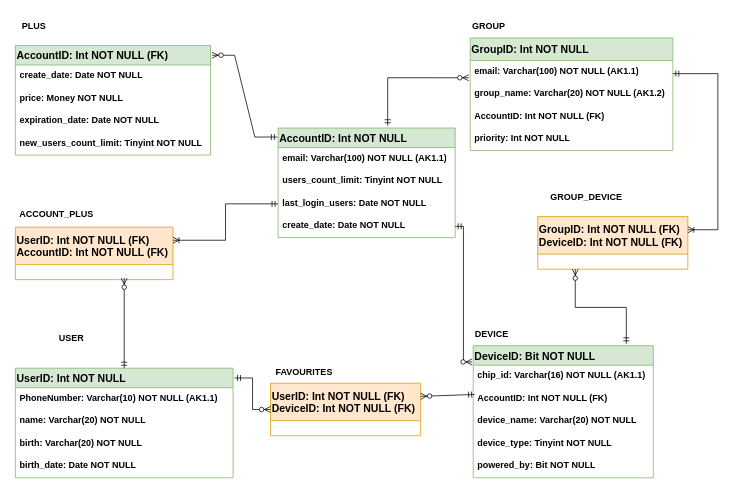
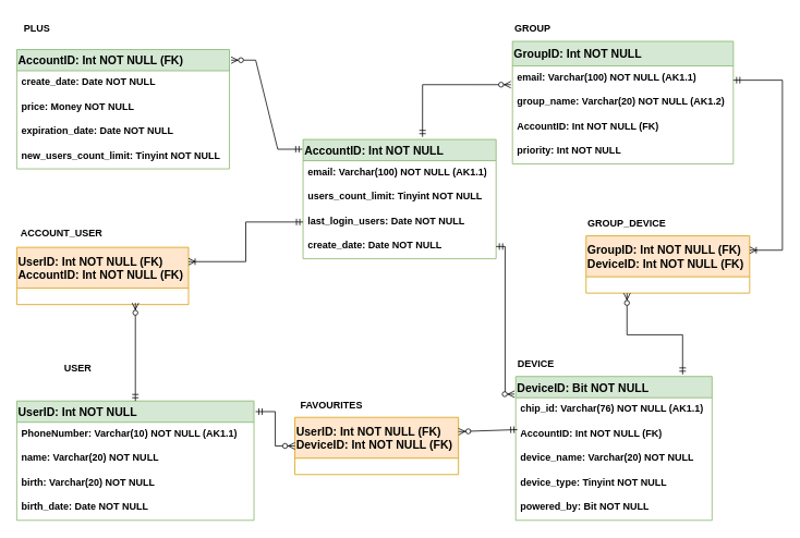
  <mxCell id="0" />
  <mxCell id="1" parent="0" />
  <mxCell id="2" value="AccountID: Int NOT NULL" style="swimlane;fontStyle=1;childLayout=stackLayout;horizontal=1;startSize=26;horizontalStack=0;resizeParent=1;resizeParentMax=0;resizeLast=0;collapsible=1;marginBottom=0;align=left;fontSize=14;fillColor=#d5e8d4;strokeColor=#82b366;" parent="1" vertex="1"><mxGeometry x="370" y="170" width="236" height="146" as="geometry" /></mxCell>
  <mxCell id="3" value="&lt;b&gt;email: Varchar(100) NOT NULL (AK1.1)&lt;/b&gt;" style="text;strokeColor=none;fillColor=none;spacingLeft=4;spacingRight=4;overflow=hidden;rotatable=0;points=[[0,0.5],[1,0.5]];portConstraint=eastwest;fontSize=12;whiteSpace=wrap;html=1;" parent="2" vertex="1"><mxGeometry y="26" width="236" height="30" as="geometry" /></mxCell>
  <mxCell id="4" value="&lt;b&gt;users_count_limit: Tinyint NOT NULL&lt;/b&gt;" style="text;strokeColor=none;fillColor=none;spacingLeft=4;spacingRight=4;overflow=hidden;rotatable=0;points=[[0,0.5],[1,0.5]];portConstraint=eastwest;fontSize=12;whiteSpace=wrap;html=1;" parent="2" vertex="1"><mxGeometry y="56" width="236" height="30" as="geometry" /></mxCell>
  <mxCell id="5" value="&lt;b&gt;last_login_users: Date NOT NULL&lt;/b&gt;" style="text;strokeColor=none;fillColor=none;spacingLeft=4;spacingRight=4;overflow=hidden;rotatable=0;points=[[0,0.5],[1,0.5]];portConstraint=eastwest;fontSize=12;whiteSpace=wrap;html=1;" parent="2" vertex="1"><mxGeometry y="86" width="236" height="30" as="geometry" /></mxCell>
  <mxCell id="6" value="&lt;b&gt;create_date: Date NOT NULL&lt;/b&gt;" style="text;strokeColor=none;fillColor=none;spacingLeft=4;spacingRight=4;overflow=hidden;rotatable=0;points=[[0,0.5],[1,0.5]];portConstraint=eastwest;fontSize=12;whiteSpace=wrap;html=1;" parent="2" vertex="1"><mxGeometry y="116" width="236" height="30" as="geometry" /></mxCell>
  <mxCell id="7" value="AccountID: Int NOT NULL (FK)" style="swimlane;fontStyle=1;childLayout=stackLayout;horizontal=1;startSize=26;horizontalStack=0;resizeParent=1;resizeParentMax=0;resizeLast=0;collapsible=1;marginBottom=0;align=left;fontSize=14;fillColor=#d5e8d4;strokeColor=#82b366;" parent="1" vertex="1"><mxGeometry y="60" width="260" height="146" as="geometry" x="20" /></mxCell>
  <mxCell id="8" value="&lt;b&gt;create_date: Date NOT NULL&lt;/b&gt;" style="text;strokeColor=none;fillColor=none;spacingLeft=4;spacingRight=4;overflow=hidden;rotatable=0;points=[[0,0.5],[1,0.5]];portConstraint=eastwest;fontSize=12;whiteSpace=wrap;html=1;" parent="7" vertex="1"><mxGeometry y="26" width="260" height="30" as="geometry" /></mxCell>
  <mxCell id="9" value="&lt;b&gt;price: Money NOT NULL&lt;/b&gt;" style="text;strokeColor=none;fillColor=none;spacingLeft=4;spacingRight=4;overflow=hidden;rotatable=0;points=[[0,0.5],[1,0.5]];portConstraint=eastwest;fontSize=12;whiteSpace=wrap;html=1;" parent="7" vertex="1"><mxGeometry y="56" width="260" height="30" as="geometry" /></mxCell>
  <mxCell id="10" value="&lt;b&gt;expiration_date: Date NOT NULL&lt;/b&gt;" style="text;strokeColor=none;fillColor=none;spacingLeft=4;spacingRight=4;overflow=hidden;rotatable=0;points=[[0,0.5],[1,0.5]];portConstraint=eastwest;fontSize=12;whiteSpace=wrap;html=1;" parent="7" vertex="1"><mxGeometry y="86" width="260" height="30" as="geometry" /></mxCell>
  <mxCell id="11" value="&lt;b&gt;new_users_count_limit: Tinyint NOT NULL&lt;/b&gt;" style="text;strokeColor=none;fillColor=none;spacingLeft=4;spacingRight=4;overflow=hidden;rotatable=0;points=[[0,0.5],[1,0.5]];portConstraint=eastwest;fontSize=12;whiteSpace=wrap;html=1;" parent="7" vertex="1"><mxGeometry y="116" width="260" height="30" as="geometry" /></mxCell>
  <mxCell id="12" value="&lt;b&gt;PLUS&lt;/b&gt;" style="text;strokeColor=none;align=center;fillColor=none;html=1;verticalAlign=middle;whiteSpace=wrap;rounded=0;" parent="1" vertex="1"><mxGeometry x="25" y="20" width="40" height="30" as="geometry" /></mxCell>
  <mxCell id="13" value="UserID: Int NOT NULL" style="swimlane;fontStyle=1;childLayout=stackLayout;horizontal=1;startSize=26;horizontalStack=0;resizeParent=1;resizeParentMax=0;resizeLast=0;collapsible=1;marginBottom=0;align=left;fontSize=14;fillColor=#d5e8d4;strokeColor=#82b366;" parent="1" vertex="1"><mxGeometry y="490" width="290" height="146" as="geometry" x="20" /></mxCell>
  <mxCell id="14" value="&lt;b&gt;PhoneNumber: Varchar(10) NOT NULL (AK1.1)&lt;/b&gt;" style="text;strokeColor=none;fillColor=none;spacingLeft=4;spacingRight=4;overflow=hidden;rotatable=0;points=[[0,0.5],[1,0.5]];portConstraint=eastwest;fontSize=12;whiteSpace=wrap;html=1;" parent="13" vertex="1"><mxGeometry y="26" width="290" height="30" as="geometry" /></mxCell>
  <mxCell id="15" value="&lt;b&gt;name: Varchar(20) NOT NULL&lt;/b&gt;" style="text;strokeColor=none;fillColor=none;spacingLeft=4;spacingRight=4;overflow=hidden;rotatable=0;points=[[0,0.5],[1,0.5]];portConstraint=eastwest;fontSize=12;whiteSpace=wrap;html=1;" parent="13" vertex="1"><mxGeometry y="56" width="290" height="30" as="geometry" /></mxCell>
  <mxCell id="16" value="&lt;b&gt;birth: Varchar(20) NOT NULL&lt;/b&gt;" style="text;strokeColor=none;fillColor=none;spacingLeft=4;spacingRight=4;overflow=hidden;rotatable=0;points=[[0,0.5],[1,0.5]];portConstraint=eastwest;fontSize=12;whiteSpace=wrap;html=1;" parent="13" vertex="1"><mxGeometry y="86" width="290" height="30" as="geometry" /></mxCell>
  <mxCell id="17" value="&lt;b&gt;birth_date: Date NOT NULL&lt;/b&gt;" style="text;strokeColor=none;fillColor=none;spacingLeft=4;spacingRight=4;overflow=hidden;rotatable=0;points=[[0,0.5],[1,0.5]];portConstraint=eastwest;fontSize=12;whiteSpace=wrap;html=1;" parent="13" vertex="1"><mxGeometry y="116" width="290" height="30" as="geometry" /></mxCell>
  <mxCell id="18" value="&lt;b&gt;USER&lt;/b&gt;" style="text;strokeColor=none;align=center;fillColor=none;html=1;verticalAlign=middle;whiteSpace=wrap;rounded=0;" parent="1" vertex="1"><mxGeometry x="75" y="435" width="40" height="30" as="geometry" /></mxCell>
  <mxCell id="19" value="DeviceID: Bit NOT NULL" style="swimlane;fontStyle=1;childLayout=stackLayout;horizontal=1;startSize=26;horizontalStack=0;resizeParent=1;resizeParentMax=0;resizeLast=0;collapsible=1;marginBottom=0;align=left;fontSize=14;fillColor=#d5e8d4;strokeColor=#82b366;" parent="1" vertex="1"><mxGeometry x="630" y="460" width="240" height="176" as="geometry" /></mxCell>
- <mxCell id="20" value="&lt;b&gt;chip_id: Varchar(16) NOT NULL (AK1.1)&lt;/b&gt;" style="text;strokeColor=none;fillColor=none;spacingLeft=4;spacingRight=4;overflow=hidden;rotatable=0;points=[[0,0.5],[1,0.5]];portConstraint=eastwest;fontSize=12;whiteSpace=wrap;html=1;" parent="19" vertex="1"><mxGeometry y="26" width="240" height="30" as="geometry" /></mxCell>
+ <mxCell id="20" value="&lt;b&gt;chip_id: Varchar(76) NOT NULL (AK1.1)&lt;/b&gt;" style="text;strokeColor=none;fillColor=none;spacingLeft=4;spacingRight=4;overflow=hidden;rotatable=0;points=[[0,0.5],[1,0.5]];portConstraint=eastwest;fontSize=12;whiteSpace=wrap;html=1;" parent="19" vertex="1"><mxGeometry y="26" width="240" height="30" as="geometry" /></mxCell>
  <mxCell id="21" value="&lt;b&gt;AccountID: Int NOT NULL (FK)&lt;/b&gt;" style="text;strokeColor=none;fillColor=none;spacingLeft=4;spacingRight=4;overflow=hidden;rotatable=0;points=[[0,0.5],[1,0.5]];portConstraint=eastwest;fontSize=12;whiteSpace=wrap;html=1;" parent="19" vertex="1"><mxGeometry y="56" width="240" height="30" as="geometry" /></mxCell>
  <mxCell id="22" value="&lt;b&gt;device_name: Varchar(20) NOT NULL&lt;/b&gt;" style="text;strokeColor=none;fillColor=none;spacingLeft=4;spacingRight=4;overflow=hidden;rotatable=0;points=[[0,0.5],[1,0.5]];portConstraint=eastwest;fontSize=12;whiteSpace=wrap;html=1;" parent="19" vertex="1"><mxGeometry y="86" width="240" height="30" as="geometry" /></mxCell>
  <mxCell id="23" value="&lt;b&gt;device_type: Tinyint NOT NULL&lt;/b&gt;" style="text;strokeColor=none;fillColor=none;spacingLeft=4;spacingRight=4;overflow=hidden;rotatable=0;points=[[0,0.5],[1,0.5]];portConstraint=eastwest;fontSize=12;whiteSpace=wrap;html=1;" parent="19" vertex="1"><mxGeometry y="116" width="240" height="30" as="geometry" /></mxCell>
  <mxCell id="24" value="&lt;b&gt;powered_by: Bit NOT NULL&lt;/b&gt;" style="text;strokeColor=none;fillColor=none;spacingLeft=4;spacingRight=4;overflow=hidden;rotatable=0;points=[[0,0.5],[1,0.5]];portConstraint=eastwest;fontSize=12;whiteSpace=wrap;html=1;" parent="19" vertex="1"><mxGeometry y="146" width="240" height="30" as="geometry" /></mxCell>
  <mxCell id="25" value="&lt;b&gt;DEVICE&lt;/b&gt;" style="text;strokeColor=none;align=center;fillColor=none;html=1;verticalAlign=middle;whiteSpace=wrap;rounded=0;" parent="1" vertex="1"><mxGeometry x="630" y="430" width="50" height="30" as="geometry" /></mxCell>
  <mxCell id="26" value="GroupID: Int NOT NULL" style="swimlane;fontStyle=1;childLayout=stackLayout;horizontal=1;startSize=30;horizontalStack=0;resizeParent=1;resizeParentMax=0;resizeLast=0;collapsible=1;marginBottom=0;align=left;fontSize=14;fillColor=#d5e8d4;strokeColor=#82b366;" parent="1" vertex="1"><mxGeometry x="626" y="50" width="270" height="150" as="geometry" /></mxCell>
  <mxCell id="27" value="&lt;b&gt;email: Varchar(100) NOT NULL (AK1.1)&lt;/b&gt;" style="text;strokeColor=none;fillColor=none;spacingLeft=4;spacingRight=4;overflow=hidden;rotatable=0;points=[[0,0.5],[1,0.5]];portConstraint=eastwest;fontSize=12;whiteSpace=wrap;html=1;" parent="26" vertex="1"><mxGeometry y="30" width="270" height="30" as="geometry" /></mxCell>
  <mxCell id="28" value="&lt;b&gt;group_name: Varchar(20) NOT NULL (AK1.2)&lt;/b&gt;" style="text;strokeColor=none;fillColor=none;spacingLeft=4;spacingRight=4;overflow=hidden;rotatable=0;points=[[0,0.5],[1,0.5]];portConstraint=eastwest;fontSize=12;whiteSpace=wrap;html=1;" parent="26" vertex="1"><mxGeometry y="60" width="270" height="30" as="geometry" /></mxCell>
  <mxCell id="29" value="&lt;b&gt;AccountID: Int NOT NULL (FK)&lt;/b&gt;" style="text;strokeColor=none;fillColor=none;spacingLeft=4;spacingRight=4;overflow=hidden;rotatable=0;points=[[0,0.5],[1,0.5]];portConstraint=eastwest;fontSize=12;whiteSpace=wrap;html=1;" parent="26" vertex="1"><mxGeometry y="90" width="270" height="30" as="geometry" /></mxCell>
  <mxCell id="30" value="&lt;b&gt;priority: Int NOT NULL&lt;/b&gt;" style="text;strokeColor=none;fillColor=none;spacingLeft=4;spacingRight=4;overflow=hidden;rotatable=0;points=[[0,0.5],[1,0.5]];portConstraint=eastwest;fontSize=12;whiteSpace=wrap;html=1;" parent="26" vertex="1"><mxGeometry y="120" width="270" height="30" as="geometry" /></mxCell>
  <mxCell id="31" value="&lt;b&gt;GROUP&lt;/b&gt;" style="text;strokeColor=none;align=center;fillColor=none;html=1;verticalAlign=middle;whiteSpace=wrap;rounded=0;" parent="1" vertex="1"><mxGeometry x="626" y="20" width="50" height="30" as="geometry" /></mxCell>
  <mxCell id="32" value="" style="edgeStyle=elbowEdgeStyle;fontSize=12;html=1;endArrow=ERzeroToMany;startArrow=ERmandOne;rounded=0;entryX=-0.006;entryY=0.123;entryDx=0;entryDy=0;entryPerimeter=0;exitX=1;exitY=0.5;exitDx=0;exitDy=0;" parent="1" source="6" target="19" edge="1"><mxGeometry width="100" height="100" relative="1" as="geometry"><mxPoint x="514" y="280" as="sourcePoint" /><mxPoint x="628" y="385" as="targetPoint" /></mxGeometry></mxCell>
  <mxCell id="33" value="" style="edgeStyle=orthogonalEdgeStyle;fontSize=12;html=1;endArrow=ERzeroToMany;startArrow=ERmandOne;rounded=0;elbow=vertical;exitX=0.619;exitY=-0.021;exitDx=0;exitDy=0;exitPerimeter=0;entryX=-0.007;entryY=0.767;entryDx=0;entryDy=0;entryPerimeter=0;" parent="1" source="2" target="27" edge="1"><mxGeometry width="100" height="100" relative="1" as="geometry"><mxPoint x="476" y="140" as="sourcePoint" /><mxPoint x="596" y="90" as="targetPoint" /></mxGeometry></mxCell>
  <mxCell id="34" value="UserID: Int NOT NULL (FK)&#10;AccountID: Int NOT NULL (FK)" style="swimlane;fontStyle=1;childLayout=stackLayout;horizontal=1;startSize=50;horizontalStack=0;resizeParent=1;resizeParentMax=0;resizeLast=0;collapsible=1;marginBottom=0;align=left;fontSize=14;fillColor=#ffe6cc;strokeColor=#d79b00;" parent="1" vertex="1"><mxGeometry y="302" width="210" height="70" as="geometry" x="20" /></mxCell>
  <mxCell id="35" value="" style="fontSize=12;html=1;endArrow=ERoneToMany;startArrow=ERmandOne;rounded=0;entryX=1;entryY=0.25;entryDx=0;entryDy=0;edgeStyle=elbowEdgeStyle;exitX=0;exitY=0.5;exitDx=0;exitDy=0;" parent="1" source="5" target="34" edge="1"><mxGeometry width="100" height="100" relative="1" as="geometry"><mxPoint x="260" y="270" as="sourcePoint" /><mxPoint x="260" y="370" as="targetPoint" /></mxGeometry></mxCell>
  <mxCell id="36" value="UserID: Int NOT NULL (FK)&#10;DeviceID: Int NOT NULL (FK)" style="swimlane;fontStyle=1;childLayout=stackLayout;horizontal=1;startSize=50;horizontalStack=0;resizeParent=1;resizeParentMax=0;resizeLast=0;collapsible=1;marginBottom=0;align=left;fontSize=14;fillColor=#ffe6cc;strokeColor=#d79b00;" parent="1" vertex="1"><mxGeometry x="360" y="510" width="200" height="70" as="geometry" /></mxCell>
  <mxCell id="37" value="" style="edgeStyle=elbowEdgeStyle;fontSize=12;html=1;endArrow=ERzeroToMany;startArrow=ERmandOne;rounded=0;entryX=0;entryY=0.5;entryDx=0;entryDy=0;exitX=1.007;exitY=0.089;exitDx=0;exitDy=0;exitPerimeter=0;" parent="1" source="13" target="36" edge="1"><mxGeometry width="100" height="100" relative="1" as="geometry"><mxPoint x="274" y="614.5" as="sourcePoint" /><mxPoint x="384" y="636" as="targetPoint" /></mxGeometry></mxCell>
  <mxCell id="38" value="" style="fontSize=12;html=1;endArrow=ERzeroToMany;startArrow=ERmandOne;rounded=0;entryX=1;entryY=0.25;entryDx=0;entryDy=0;exitX=0.008;exitY=0.3;exitDx=0;exitDy=0;exitPerimeter=0;" parent="1" source="21" target="36" edge="1"><mxGeometry width="100" height="100" relative="1" as="geometry"><mxPoint x="620" y="500" as="sourcePoint" /><mxPoint x="580" y="530" as="targetPoint" /></mxGeometry></mxCell>
  <mxCell id="39" value="GroupID: Int NOT NULL (FK)&#10;DeviceID: Int NOT NULL (FK)" style="swimlane;fontStyle=1;childLayout=stackLayout;horizontal=1;startSize=50;horizontalStack=0;resizeParent=1;resizeParentMax=0;resizeLast=0;collapsible=1;marginBottom=0;align=left;fontSize=14;fillColor=#ffe6cc;strokeColor=#d79b00;" parent="1" vertex="1"><mxGeometry x="716" y="288" width="200" height="70" as="geometry" /></mxCell>
  <mxCell id="40" value="" style="edgeStyle=orthogonalEdgeStyle;fontSize=12;html=1;endArrow=ERzeroToMany;startArrow=ERmandOne;rounded=0;exitX=0.85;exitY=-0.014;exitDx=0;exitDy=0;exitPerimeter=0;entryX=0.25;entryY=1;entryDx=0;entryDy=0;" parent="1" source="19" target="39" edge="1"><mxGeometry width="100" height="100" relative="1" as="geometry"><mxPoint x="740.08" y="457.934" as="sourcePoint" /><mxPoint x="690" y="360" as="targetPoint" /></mxGeometry></mxCell>
  <mxCell id="41" value="" style="edgeStyle=elbowEdgeStyle;fontSize=12;html=1;endArrow=ERoneToMany;startArrow=ERmandOne;rounded=0;entryX=1;entryY=0.25;entryDx=0;entryDy=0;exitX=1;exitY=0.167;exitDx=0;exitDy=0;exitPerimeter=0;" parent="1" target="39" edge="1"><mxGeometry width="100" height="100" relative="1" as="geometry"><mxPoint x="896" y="97.51" as="sourcePoint" /><mxPoint x="986" y="288" as="targetPoint" /><Array as="points"><mxPoint x="956" y="190" /></Array></mxGeometry></mxCell>
- <mxCell id="42" value="&lt;b&gt;ACCOUNT_PLUS&lt;/b&gt;" style="text;strokeColor=none;align=center;fillColor=none;html=1;verticalAlign=middle;whiteSpace=wrap;rounded=0;" parent="1" vertex="1"><mxGeometry y="270" width="110" height="30" as="geometry" x="20" /></mxCell>
+ <mxCell id="42" value="&lt;b&gt;ACCOUNT_USER&lt;/b&gt;" style="text;strokeColor=none;align=center;fillColor=none;html=1;verticalAlign=middle;whiteSpace=wrap;rounded=0;" parent="1" vertex="1"><mxGeometry y="270" width="110" height="30" as="geometry" x="20" /></mxCell>
  <mxCell id="43" value="&lt;b&gt;FAVOURITES&lt;/b&gt;" style="text;strokeColor=none;align=center;fillColor=none;html=1;verticalAlign=middle;whiteSpace=wrap;rounded=0;" parent="1" vertex="1"><mxGeometry x="360" y="480" width="90" height="30" as="geometry" /></mxCell>
- <mxCell id="44" value="&lt;b&gt;GROUP_DEVICE&lt;/b&gt;" style="text;strokeColor=none;align=center;fillColor=none;html=1;verticalAlign=middle;whiteSpace=wrap;rounded=0;" parent="1" vertex="1"><mxGeometry x="731" y="248" width="100" height="30" as="geometry" /></mxCell>
+ <mxCell id="44" value="&lt;b&gt;GROUP_DEVICE&lt;/b&gt;" style="text;strokeColor=none;align=center;fillColor=none;html=1;verticalAlign=middle;whiteSpace=wrap;rounded=0;" parent="1" vertex="1"><mxGeometry x="716" y="258" width="100" height="30" as="geometry" /></mxCell>
  <mxCell id="45" value="" style="fontSize=12;html=1;endArrow=ERzeroToMany;startArrow=ERmandOne;rounded=0;exitX=0.5;exitY=0;exitDx=0;exitDy=0;" parent="1" source="13" edge="1"><mxGeometry width="100" height="100" relative="1" as="geometry"><mxPoint x="273" y="480" as="sourcePoint" /><mxPoint x="165" y="370" as="targetPoint" /></mxGeometry></mxCell>
  <mxCell id="46" value="" style="edgeStyle=entityRelationEdgeStyle;fontSize=12;html=1;endArrow=ERzeroToMany;startArrow=ERmandOne;rounded=0;entryX=1.008;entryY=0.089;entryDx=0;entryDy=0;entryPerimeter=0;exitX=-0.004;exitY=0.082;exitDx=0;exitDy=0;exitPerimeter=0;" parent="1" source="2" target="7" edge="1"><mxGeometry width="100" height="100" relative="1" as="geometry"><mxPoint x="490" y="340" as="sourcePoint" /><mxPoint x="590" y="240" as="targetPoint" /></mxGeometry></mxCell>
